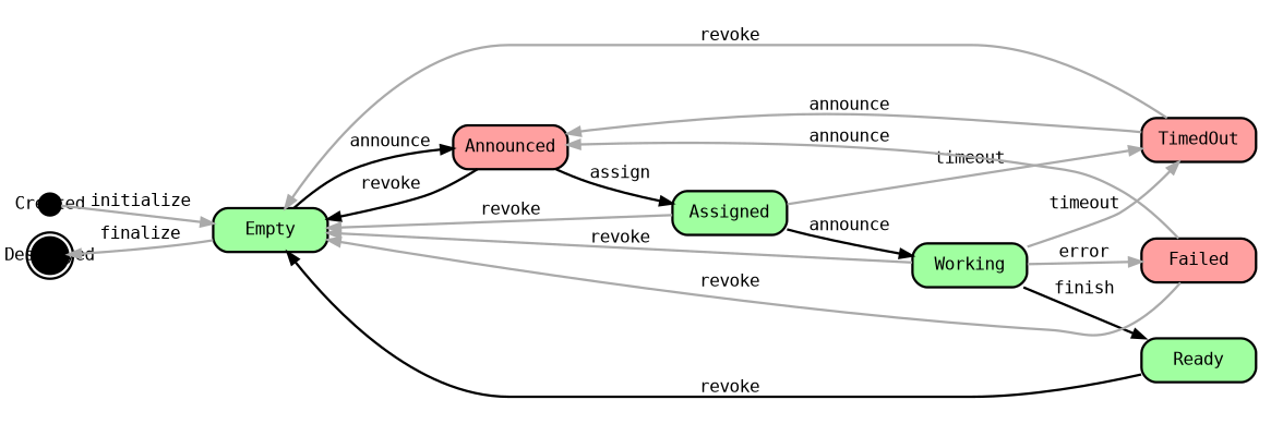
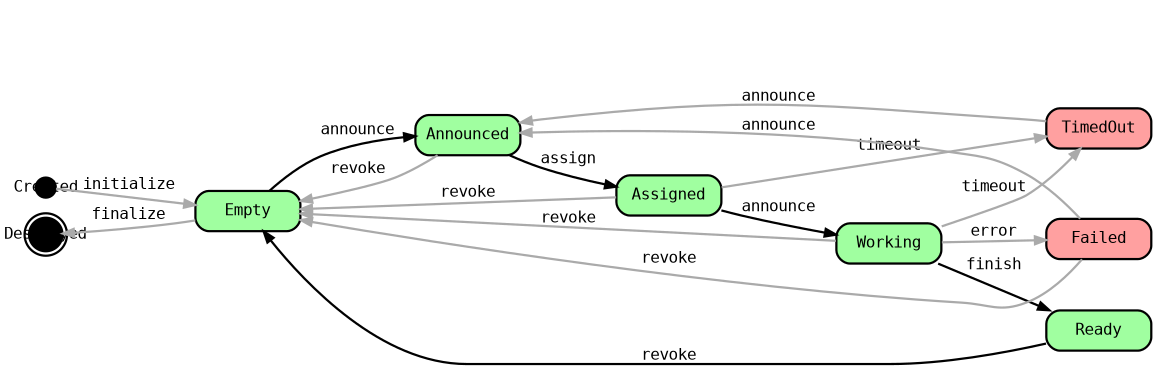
  digraph {
    fontname="DejaVu Sans Mono"
    rankdir=LR
    node [fillcolor="#a0ffa0" fixedsize=true fontname="DejaVu Sans Mono" shape=box style="rounded,filled,bold"]
    edge [color="#aaaaaa" fontname="DejaVu Sans Mono" style=bold weight=1]
    Created [fillcolor=black shape=circle width=0.25]
    Destroyed [fillcolor=black shape=doublecircle width=0.3]
    Empty [width=1.3]
-   Announced [fillcolor="#ffa0a0" width=1.3]
+   Announced [width=1.3]
    Assigned [width=1.3]
    TimedOut [fillcolor="#ffa0a0" width=1.3]
    Working [width=1.3]
    Ready [width=1.3]
    Failed [fillcolor="#ffa0a0" width=1.3]
    subgraph sub_1 {
      rank=source
      Created
      Destroyed
    }
    Created -> Empty [label=initialize]
    Empty -> Destroyed [label=finalize]
    Empty -> Announced [label=announce weight=2 color=""]
-   Announced -> Empty [color=black label=revoke]
+   Announced -> Empty [label=revoke]
    Announced -> Assigned [label=assign weight=2 color=""]
    Assigned -> Empty [label=revoke]
    Assigned -> TimedOut [label=timeout]
    Assigned -> Working [label=announce weight=2 color=""]
-   TimedOut -> Empty [label=revoke]
    TimedOut -> Announced [label=announce]
    Working -> Empty [label=revoke]
    Working -> TimedOut [label=timeout]
    Working -> Ready [label=finish weight=2 color=""]
    Working -> Failed [label=error]
    Ready -> Empty [label=revoke weight=2 color=""]
    Failed -> Empty [label=revoke]
    Failed -> Announced [label=announce]
  }
